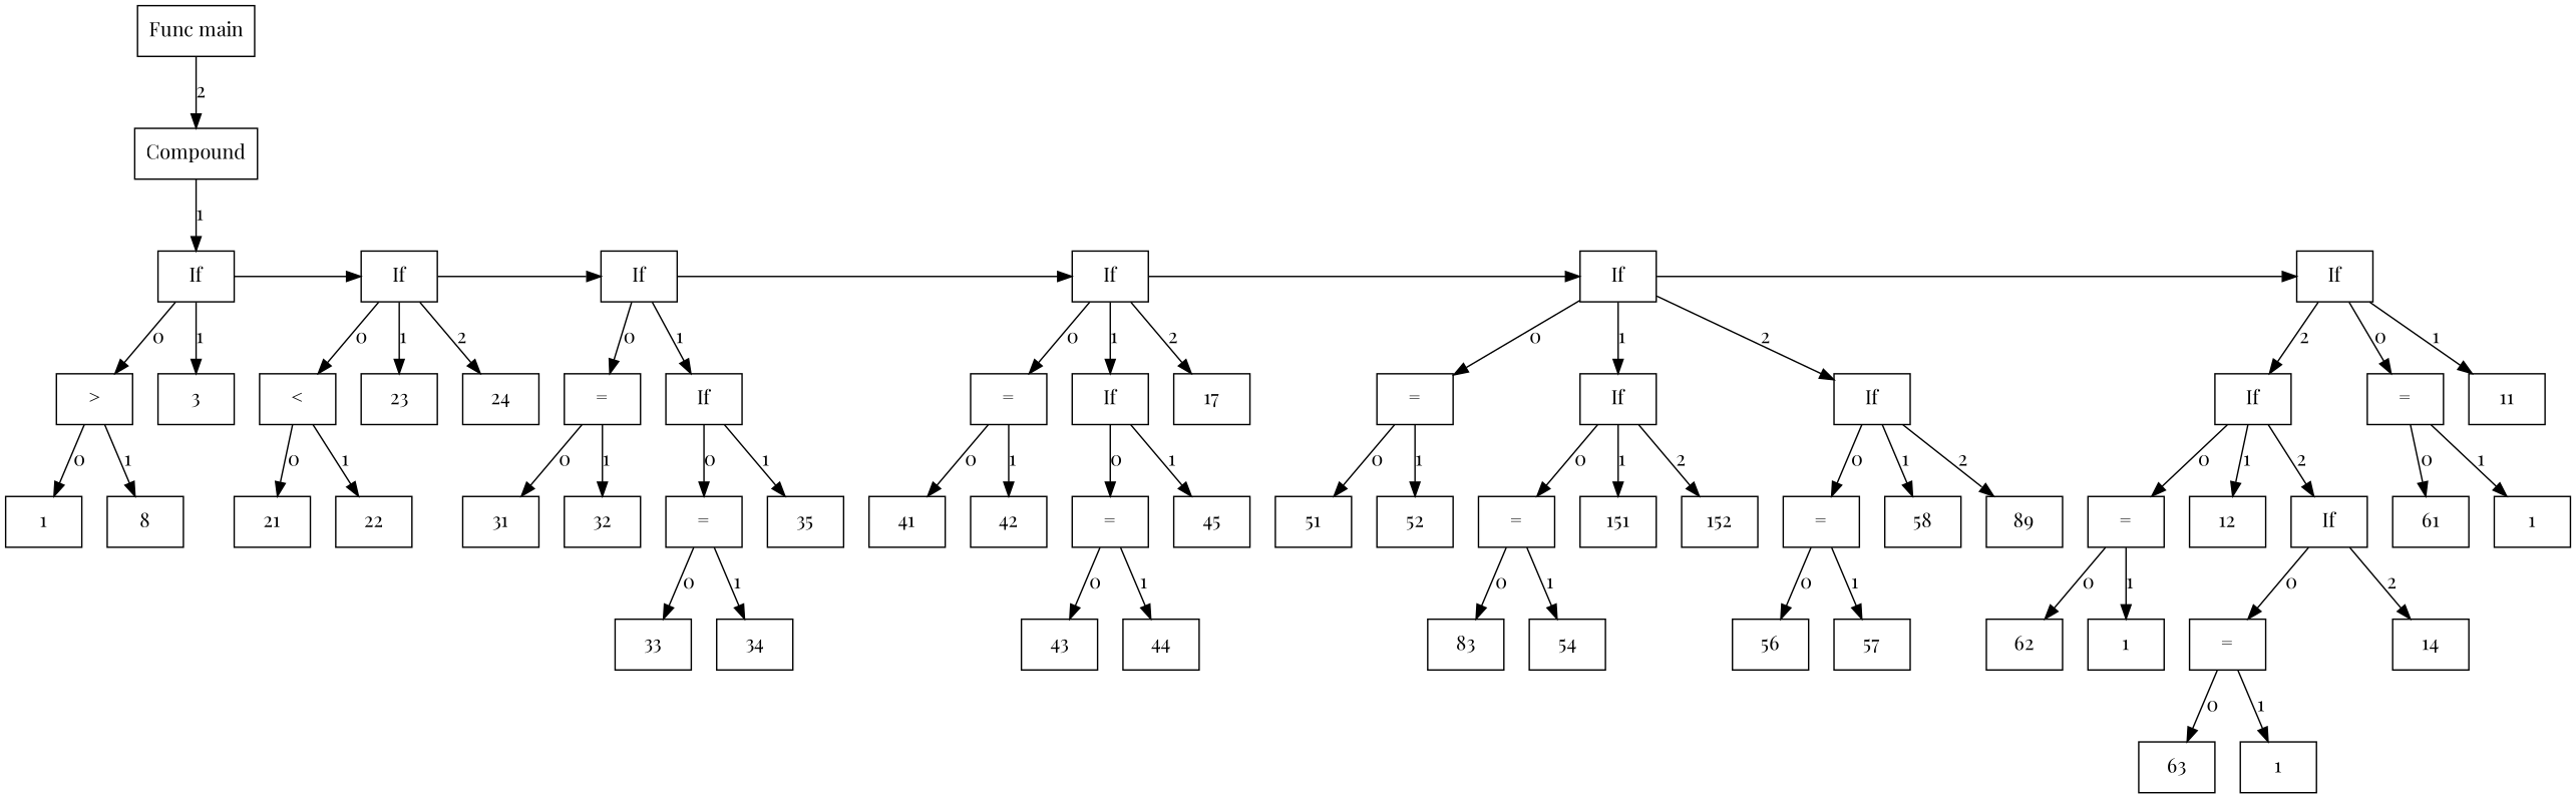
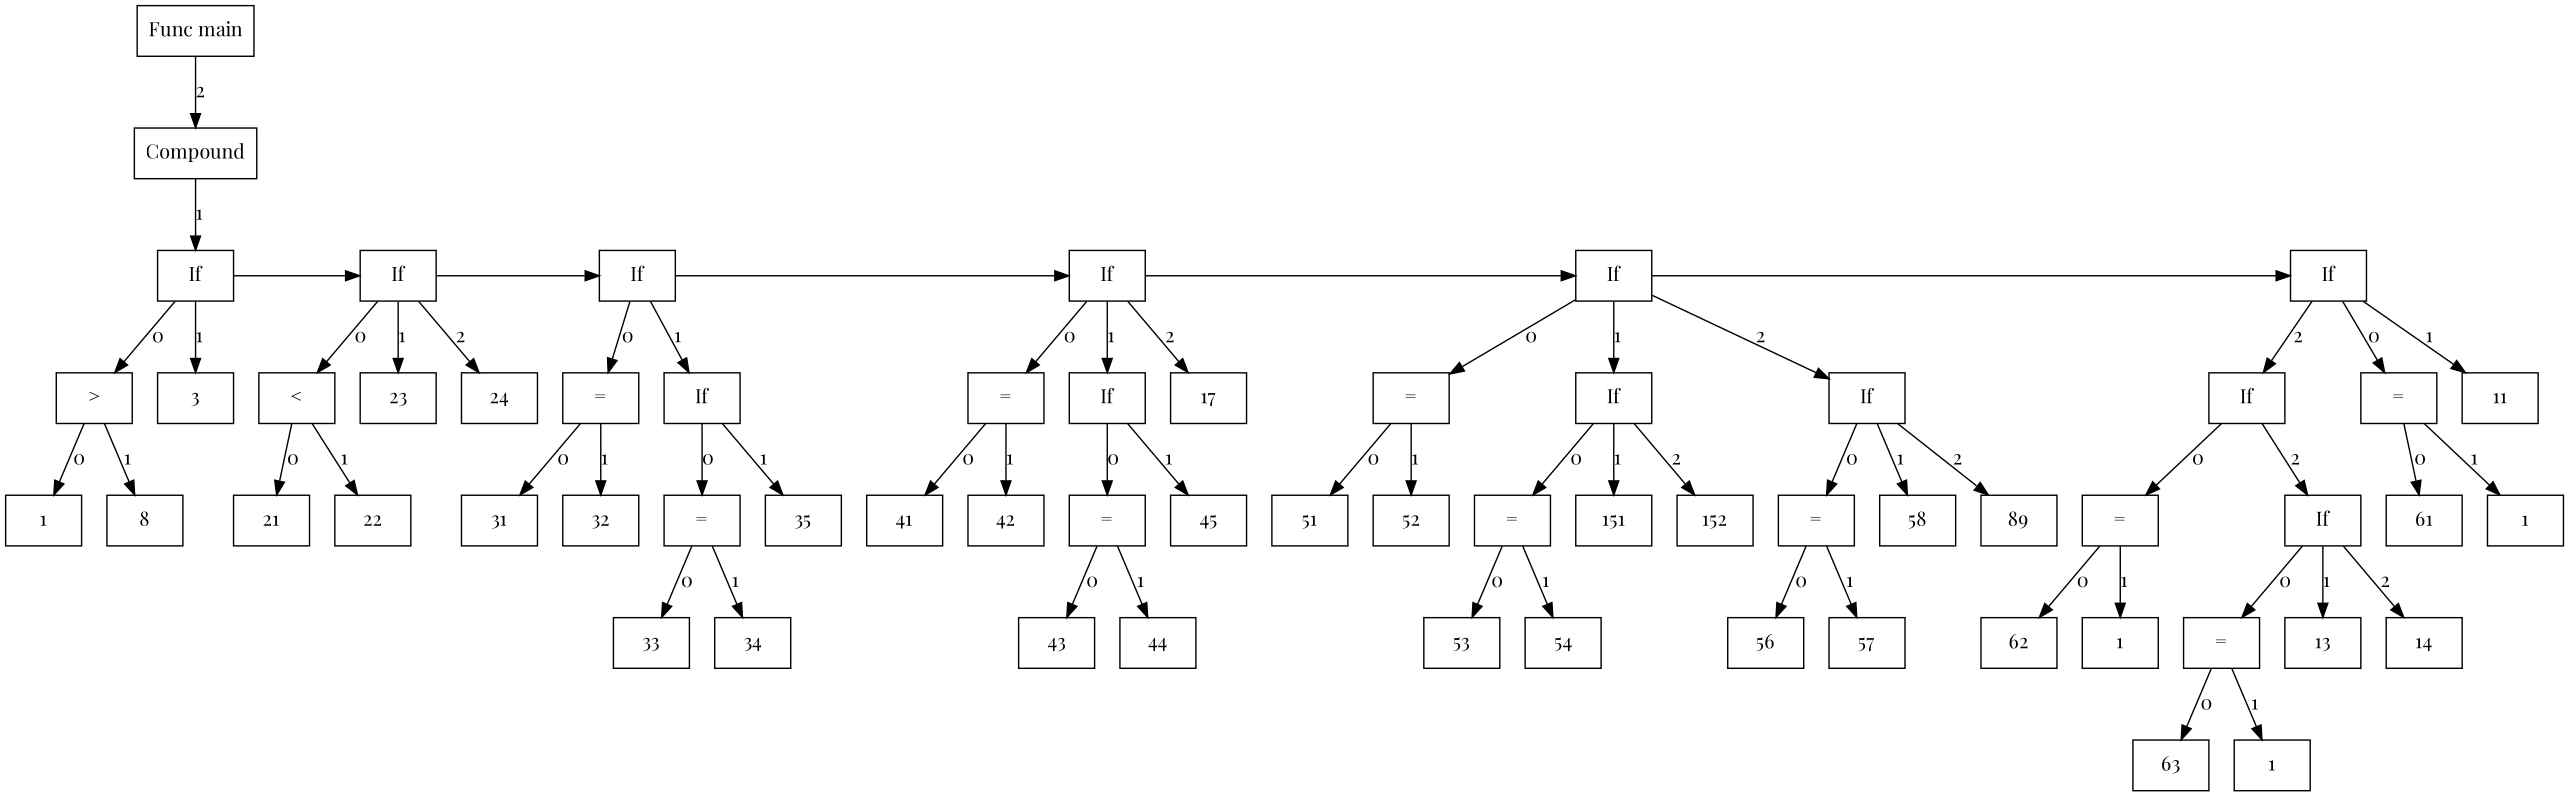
  digraph {
    fontname="Playfair Display"
    node [fontname="Playfair Display" shape=box]
    edge [fontname="Playfair Display"]
    n1 [label="Func main"]
    n2 [label=Compound]
    n3 [label=If]
    n4 [label=">"]
    n5 [label=3]
    n6 [label=1]
    n7 [label=8]
    n8 [label=If]
    n9 [label=If]
    n10 [label=If]
    n11 [label=If]
    n12 [label=If]
    n13 [label="<"]
    n14 [label=23]
    n15 [label=24]
    n16 [label=21]
    n17 [label=22]
    n18 [label="="]
    n19 [label=If]
    n20 [label=31]
    n21 [label=32]
    n22 [label="="]
    n23 [label=35]
    n24 [label=If]
    n25 [label="="]
-   n26 [label=12]
    n27 [label=If]
    n28 [label=33]
    n29 [label=34]
    n30 [label="="]
    n31 [label=If]
    n32 [label=17]
    n33 [label=41]
    n34 [label=42]
    n35 [label="="]
    n36 [label=45]
    n37 [label=43]
    n38 [label=44]
    n39 [label="="]
    n40 [label=If]
    n41 [label=If]
    n42 [label=51]
    n43 [label=52]
    n44 [label=56]
    n45 [label=57]
    n46 [label="="]
    n47 [label=151]
    n48 [label=152]
-   n49 [label=83]
+   n49 [label=53]
    n50 [label=54]
    n51 [label="="]
    n52 [label=58]
    n53 [label=89]
    n54 [label=63]
    n55 [label=1]
    n56 [label="="]
    n57 [label=11]
    n58 [label=61]
    n59 [label=1]
    n60 [label=62]
    n61 [label=1]
    n62 [label="="]
+   n63 [label=13]
    n64 [label=14]
    subgraph sub_1 {
      rankdir=TB
      n1
      n2
    }
    subgraph sub_2 {
      ordering=out
      rank=same
      rankdir=LR
      n2
    }
    subgraph sub_3 {
      ordering=out
      rank=same
      rankdir=LR
      n3
    }
    subgraph sub_4 {
      rankdir=TB
      n2
      n3
    }
    subgraph sub_5 {
      ordering=out
      rank=same
      rankdir=LR
      n4
      n5
    }
    subgraph sub_6 {
      rankdir=TB
      n3
      n4
      n5
    }
    subgraph sub_7 {
      ordering=out
      rank=same
      rankdir=LR
      n6
      n7
    }
    subgraph sub_8 {
      rankdir=TB
      n4
      n6
      n7
    }
    subgraph sub_9 {
      rank=same
      rankdir=LR
      n3
      n8
      n9
      n10
      n11
      n12
    }
    subgraph sub_10 {
      rankdir=LR
      n3
      n8
      n9
      n10
      n11
      n12
    }
    subgraph sub_11 {
      ordering=out
      rank=same
      rankdir=LR
      n13
      n14
      n15
    }
    subgraph sub_12 {
      rankdir=TB
      n8
      n13
      n14
      n15
    }
    subgraph sub_13 {
      ordering=out
      rank=same
      rankdir=LR
      n16
      n17
    }
    subgraph sub_14 {
      rankdir=TB
      n13
      n16
      n17
    }
    subgraph sub_15 {
      ordering=out
      rank=same
      rankdir=LR
      n18
      n19
    }
    subgraph sub_16 {
      rankdir=TB
      n9
      n18
      n19
    }
    subgraph sub_17 {
      ordering=out
      rank=same
      rankdir=LR
      n20
      n21
    }
    subgraph sub_18 {
      rankdir=TB
      n18
      n20
      n21
    }
    subgraph sub_19 {
      ordering=out
      rank=same
      rankdir=LR
      n22
      n23
    }
    subgraph sub_20 {
      rankdir=TB
      n24
      n25
-     n26
      n27
    }
    subgraph sub_21 {
      rankdir=TB
      n19
      n22
      n23
    }
    subgraph sub_22 {
      ordering=out
      rank=same
      rankdir=LR
      n28
      n29
    }
    subgraph sub_23 {
      rankdir=TB
      n22
      n28
      n29
    }
    subgraph sub_24 {
      ordering=out
      rank=same
      rankdir=LR
      n30
      n31
      n32
    }
    subgraph sub_25 {
      rankdir=TB
      n10
      n30
      n31
      n32
    }
    subgraph sub_26 {
      ordering=out
      rank=same
      rankdir=LR
      n33
      n34
    }
    subgraph sub_27 {
      rankdir=TB
      n30
      n33
      n34
    }
    subgraph sub_28 {
      ordering=out
      rank=same
      rankdir=LR
      n35
      n36
    }
    subgraph sub_29 {
      rankdir=TB
      n31
      n35
      n36
    }
    subgraph sub_30 {
      ordering=out
      rank=same
      rankdir=LR
      n37
      n38
    }
    subgraph sub_31 {
      rankdir=TB
      n35
      n37
      n38
    }
    subgraph sub_32 {
      ordering=out
      rank=same
      rankdir=LR
      n39
      n40
      n41
    }
    subgraph sub_33 {
      rankdir=TB
      n11
      n39
      n40
      n41
    }
    subgraph sub_34 {
      ordering=out
      rank=same
      rankdir=LR
      n42
      n43
    }
    subgraph sub_35 {
      rankdir=TB
      n39
      n42
      n43
    }
    subgraph sub_36 {
      ordering=out
      rank=same
      rankdir=LR
      n44
      n45
    }
    subgraph sub_37 {
      ordering=out
      rank=same
      rankdir=LR
      n46
      n47
      n48
    }
    subgraph sub_38 {
      rankdir=TB
      n40
      n46
      n47
      n48
    }
    subgraph sub_39 {
      ordering=out
      rank=same
      rankdir=LR
      n49
      n50
    }
    subgraph sub_40 {
      rankdir=TB
      n46
      n49
      n50
    }
    subgraph sub_41 {
      ordering=out
      rank=same
      rankdir=LR
      n51
      n52
      n53
    }
    subgraph sub_42 {
      rankdir=TB
      n41
      n51
      n52
      n53
    }
    subgraph sub_43 {
      rankdir=TB
      n44
      n45
      n51
    }
    subgraph sub_44 {
      ordering=out
      rank=same
      rankdir=LR
      n54
      n55
    }
    subgraph sub_45 {
      ordering=out
      rank=same
      rankdir=LR
      n24
      n56
      n57
    }
    subgraph sub_46 {
      rankdir=TB
      n12
      n24
      n56
      n57
    }
    subgraph sub_47 {
      ordering=out
      rank=same
      rankdir=LR
      n58
      n59
    }
    subgraph sub_48 {
      rankdir=TB
      n56
      n58
      n59
    }
    subgraph sub_49 {
      ordering=out
      rank=same
      rankdir=LR
      n25
-     n26
      n27
    }
    subgraph sub_50 {
      ordering=out
      rank=same
      rankdir=LR
      n60
      n61
    }
    subgraph sub_51 {
      rankdir=TB
      n25
      n60
      n61
    }
    subgraph sub_52 {
      ordering=out
      rank=same
      rankdir=LR
      n62
+     n63
      n64
    }
    subgraph sub_53 {
      rankdir=TB
      n27
      n62
+     n63
      n64
    }
    subgraph sub_54 {
      rankdir=TB
      n54
      n55
      n62
    }
    n1 -> n2 [label=2]
    n2 -> n3 [label=1]
    n3 -> n4 [label=0]
    n3 -> n5 [label=1]
    n3 -> n8
    n4 -> n6 [label=0]
    n4 -> n7 [label=1]
    n8 -> n9
    n8 -> n13 [label=0]
    n8 -> n14 [label=1]
    n8 -> n15 [label=2]
    n9 -> n10
    n9 -> n18 [label=0]
    n9 -> n19 [label=1]
    n10 -> n11
    n10 -> n30 [label=0]
    n10 -> n31 [label=1]
    n10 -> n32 [label=2]
    n11 -> n12
    n11 -> n39 [label=0]
    n11 -> n40 [label=1]
    n11 -> n41 [label=2]
    n12 -> n24 [label=2]
    n12 -> n56 [label=0]
    n12 -> n57 [label=1]
    n13 -> n16 [label=0]
    n13 -> n17 [label=1]
    n18 -> n20 [label=0]
    n18 -> n21 [label=1]
    n19 -> n22 [label=0]
    n19 -> n23 [label=1]
    n22 -> n28 [label=0]
    n22 -> n29 [label=1]
    n24 -> n25 [label=0]
-   n24 -> n26 [label=1]
    n24 -> n27 [label=2]
    n25 -> n60 [label=0]
    n25 -> n61 [label=1]
    n27 -> n62 [label=0]
+   n27 -> n63 [label=1]
    n27 -> n64 [label=2]
    n30 -> n33 [label=0]
    n30 -> n34 [label=1]
    n31 -> n35 [label=0]
    n31 -> n36 [label=1]
    n35 -> n37 [label=0]
    n35 -> n38 [label=1]
    n39 -> n42 [label=0]
    n39 -> n43 [label=1]
    n40 -> n46 [label=0]
    n40 -> n47 [label=1]
    n40 -> n48 [label=2]
    n41 -> n51 [label=0]
    n41 -> n52 [label=1]
    n41 -> n53 [label=2]
    n46 -> n49 [label=0]
    n46 -> n50 [label=1]
    n51 -> n44 [label=0]
    n51 -> n45 [label=1]
    n56 -> n58 [label=0]
    n56 -> n59 [label=1]
    n62 -> n54 [label=0]
    n62 -> n55 [label=1]
  }
